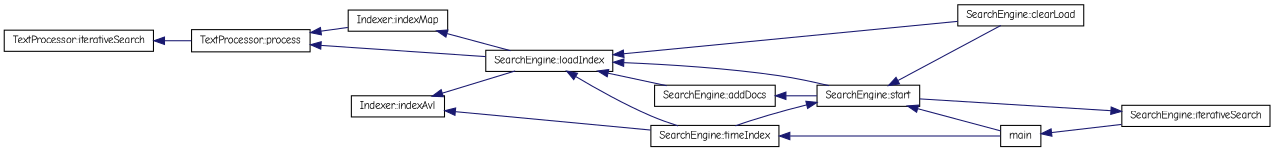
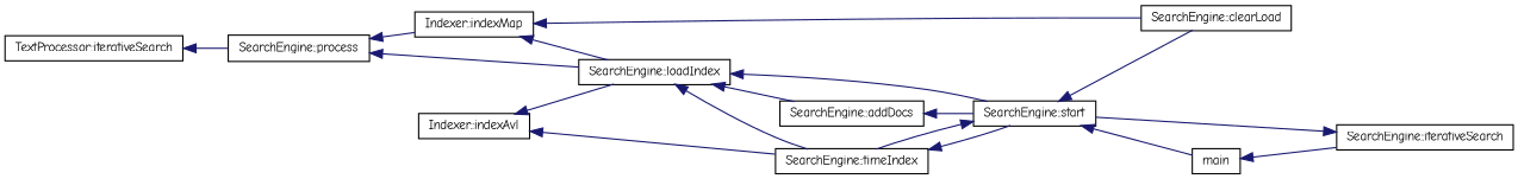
  digraph {
    fontname="Comic Neue"
    rankdir=LR
    node [color=black fillcolor=white fontname="Comic Neue" fontsize=10 shape=record style=filled]
    edge [color=midnightblue dir=back fontname="Comic Neue" fontsize=10 labelfontname=Helvetica labelfontsize=10 style=solid]
    n1 [height=0.2 label="TextProcessor::iterativeSearch" width=0.4]
-   n2 [height=0.2 label="TextProcessor::process" width=0.4]
+   n2 [height=0.2 label="SearchEngine::process" width=0.4]
    n3 [height=0.2 label="Indexer::indexMap" width=0.4]
    n4 [height=0.2 label="SearchEngine::loadIndex" width=0.4]
    n5 [height=0.2 label="Indexer::indexAvl" width=0.4]
    n6 [height=0.2 label="SearchEngine::timeIndex" width=0.4]
    n7 [height=0.2 label="SearchEngine::clearLoad" width=0.4]
    n8 [height=0.2 label="SearchEngine::start" width=0.4]
    n9 [height=0.2 label="SearchEngine::addDocs" width=0.4]
    n10 [height=0.2 label=main width=0.4]
    n11 [height=0.2 label="SearchEngine::iterativeSearch" width=0.4]
    n1 -> n2
    n2 -> n3
    n2 -> n4
    n3 -> n4
    n4 -> n6
-   n4 -> n7
+   n3 -> n7
    n4 -> n8
    n4 -> n9
    n5 -> n4
    n5 -> n6
-   n6 -> n10
+   n6 -> n8
    n8 -> n6
    n8 -> n7
    n8 -> n10
    n9 -> n8
    n10 -> n11
    n11 -> n8
  }
